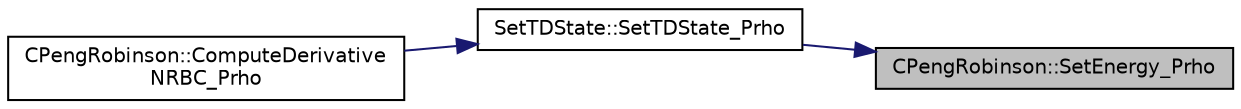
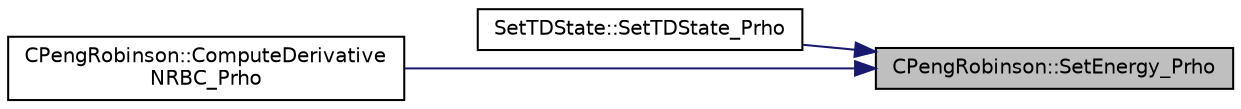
  digraph {
    rankdir=RL
    node [color=black fillcolor=white fontname=Helvetica fontsize=10 shape=record style=filled]
    edge [color=midnightblue dir=back fontname=Helvetica fontsize=10 labelfontname=Helvetica labelfontsize=10 style=solid]
    n1 [fillcolor=grey75 fontcolor=black height=0.2 label="CPengRobinson::SetEnergy_Prho" width=0.4]
    n2 [height=0.2 label="SetTDState::SetTDState_Prho" width=0.4]
    n3 [height=0.2 label="CPengRobinson::ComputeDerivative\lNRBC_Prho" width=0.4]
    n1 -> n2
-   n2 -> n3
+   n1 -> n3
  }
